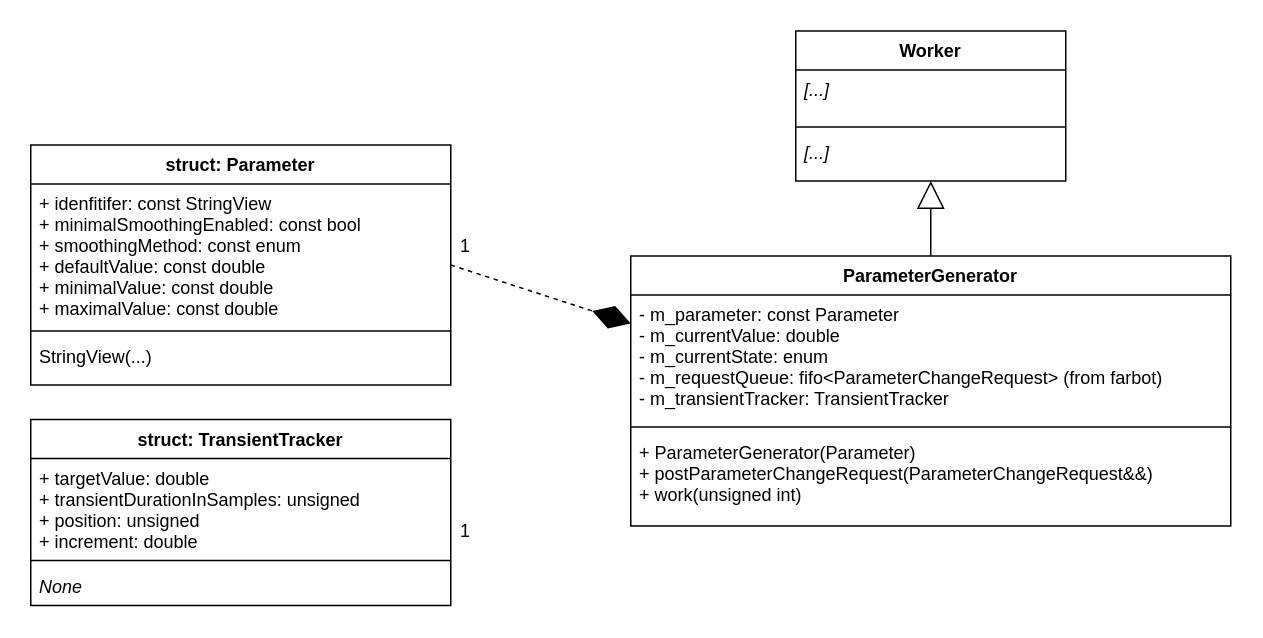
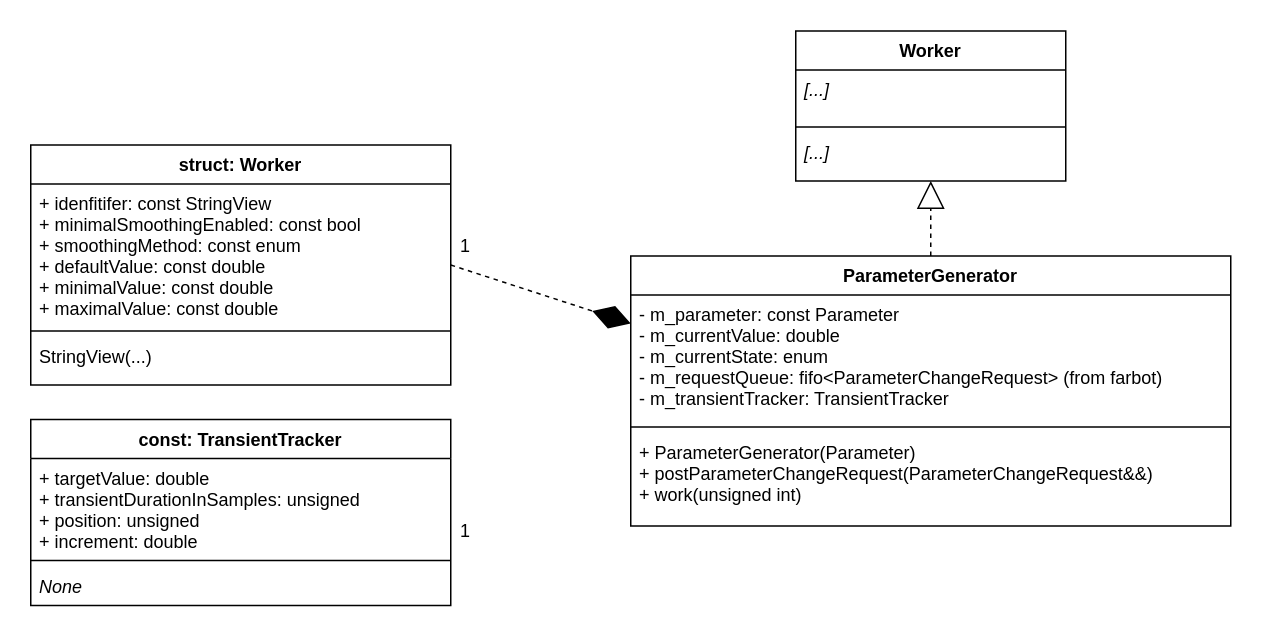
  <mxCell id="0" />
  <mxCell id="1" parent="0" />
- <mxCell id="2" value="" style="endArrow=block;endSize=16;endFill=0;html=1;exitX=0.5;exitY=0;exitDx=0;exitDy=0;entryX=0.5;entryY=1;entryDx=0;entryDy=0;" edge="1" parent="1" source="14" target="18"><mxGeometry width="160" relative="1" as="geometry"><mxPoint x="690" y="150" as="sourcePoint" /><mxPoint x="850" y="150" as="targetPoint" /></mxGeometry></mxCell>
+ <mxCell id="2" value="" style="endArrow=block;endSize=16;endFill=0;html=1;exitX=0.5;exitY=0;exitDx=0;exitDy=0;entryX=0.5;entryY=1;entryDx=0;entryDy=0;dashed=1;" edge="1" parent="1" source="14" target="18"><mxGeometry width="160" relative="1" as="geometry"><mxPoint x="690" y="150" as="sourcePoint" /><mxPoint x="850" y="150" as="targetPoint" /></mxGeometry></mxCell>
  <mxCell id="3" value="" style="endArrow=diamondThin;endFill=1;endSize=24;html=1;entryX=0;entryY=0.25;entryDx=0;entryDy=0;exitX=1;exitY=0.5;exitDx=0;exitDy=0;dashed=1;" edge="1" parent="1" source="6" target="14"><mxGeometry width="160" relative="1" as="geometry"><mxPoint x="380" y="400" as="sourcePoint" /><mxPoint x="540" y="400" as="targetPoint" /></mxGeometry></mxCell>
  <mxCell id="4" value="1" style="text;align=center;fontStyle=0;verticalAlign=middle;spacingLeft=3;spacingRight=3;strokeColor=none;rotatable=0;points=[[0,0.5],[1,0.5]];portConstraint=eastwest;" vertex="1" parent="1"><mxGeometry x="300" y="150" width="20" height="26" as="geometry" /></mxCell>
  <mxCell id="5" value="1" style="text;align=center;fontStyle=0;verticalAlign=middle;spacingLeft=3;spacingRight=3;strokeColor=none;rotatable=0;points=[[0,0.5],[1,0.5]];portConstraint=eastwest;" vertex="1" parent="1"><mxGeometry x="300" y="340" width="20" height="26" as="geometry" /></mxCell>
- <mxCell id="6" value="struct: Parameter" style="swimlane;fontStyle=1;align=center;verticalAlign=top;childLayout=stackLayout;horizontal=1;startSize=26;horizontalStack=0;resizeParent=1;resizeParentMax=0;resizeLast=0;collapsible=1;marginBottom=0;" vertex="1" parent="1"><mxGeometry x="20" y="96" width="280" height="160" as="geometry" /></mxCell>
+ <mxCell id="6" value="struct: Worker" style="swimlane;fontStyle=1;align=center;verticalAlign=top;childLayout=stackLayout;horizontal=1;startSize=26;horizontalStack=0;resizeParent=1;resizeParentMax=0;resizeLast=0;collapsible=1;marginBottom=0;" vertex="1" parent="1"><mxGeometry x="20" y="96" width="280" height="160" as="geometry" /></mxCell>
  <mxCell id="7" value="+ idenfitifer: const StringView&#10;+ minimalSmoothingEnabled: const bool&#10;+ smoothingMethod: const enum&#10;+ defaultValue: const double&#10;+ minimalValue: const double&#10;+ maximalValue: const double&#10;&#10;" style="text;strokeColor=none;fillColor=none;align=left;verticalAlign=top;spacingLeft=4;spacingRight=4;overflow=hidden;rotatable=0;points=[[0,0.5],[1,0.5]];portConstraint=eastwest;fontStyle=0" vertex="1" parent="6"><mxGeometry y="26" width="280" height="94" as="geometry" /></mxCell>
  <mxCell id="8" value="" style="line;strokeWidth=1;fillColor=none;align=left;verticalAlign=middle;spacingTop=-1;spacingLeft=3;spacingRight=3;rotatable=0;labelPosition=right;points=[];portConstraint=eastwest;" vertex="1" parent="6"><mxGeometry y="120" width="280" height="8" as="geometry" /></mxCell>
  <mxCell id="9" value="StringView(...)" style="text;strokeColor=none;fillColor=none;align=left;verticalAlign=top;spacingLeft=4;spacingRight=4;overflow=hidden;rotatable=0;points=[[0,0.5],[1,0.5]];portConstraint=eastwest;fontStyle=0" vertex="1" parent="6"><mxGeometry y="128" width="280" height="32" as="geometry" /></mxCell>
- <mxCell id="10" value="struct: TransientTracker" style="swimlane;fontStyle=1;align=center;verticalAlign=top;childLayout=stackLayout;horizontal=1;startSize=26;horizontalStack=0;resizeParent=1;resizeParentMax=0;resizeLast=0;collapsible=1;marginBottom=0;" vertex="1" parent="1"><mxGeometry x="20" y="279" width="280" height="124" as="geometry" /></mxCell>
+ <mxCell id="10" value="const: TransientTracker" style="swimlane;fontStyle=1;align=center;verticalAlign=top;childLayout=stackLayout;horizontal=1;startSize=26;horizontalStack=0;resizeParent=1;resizeParentMax=0;resizeLast=0;collapsible=1;marginBottom=0;" vertex="1" parent="1"><mxGeometry x="20" y="279" width="280" height="124" as="geometry" /></mxCell>
  <mxCell id="11" value="+ targetValue: double&#10;+ transientDurationInSamples: unsigned&#10;+ position: unsigned&#10;+ increment: double" style="text;strokeColor=none;fillColor=none;align=left;verticalAlign=top;spacingLeft=4;spacingRight=4;overflow=hidden;rotatable=0;points=[[0,0.5],[1,0.5]];portConstraint=eastwest;fontStyle=0" vertex="1" parent="10"><mxGeometry y="26" width="280" height="64" as="geometry" /></mxCell>
  <mxCell id="12" value="" style="line;strokeWidth=1;fillColor=none;align=left;verticalAlign=middle;spacingTop=-1;spacingLeft=3;spacingRight=3;rotatable=0;labelPosition=right;points=[];portConstraint=eastwest;" vertex="1" parent="10"><mxGeometry y="90" width="280" height="8" as="geometry" /></mxCell>
  <mxCell id="13" value="None" style="text;strokeColor=none;fillColor=none;align=left;verticalAlign=top;spacingLeft=4;spacingRight=4;overflow=hidden;rotatable=0;points=[[0,0.5],[1,0.5]];portConstraint=eastwest;fontStyle=2" vertex="1" parent="10"><mxGeometry y="98" width="280" height="26" as="geometry" /></mxCell>
  <mxCell id="14" value="ParameterGenerator" style="swimlane;fontStyle=1;align=center;verticalAlign=top;childLayout=stackLayout;horizontal=1;startSize=26;horizontalStack=0;resizeParent=1;resizeParentMax=0;resizeLast=0;collapsible=1;marginBottom=0;" vertex="1" parent="1"><mxGeometry x="420" y="170" width="400" height="180" as="geometry" /></mxCell>
  <mxCell id="15" value="- m_parameter: const Parameter&#10;- m_currentValue: double&#10;- m_currentState: enum&#10;- m_requestQueue: fifo&lt;ParameterChangeRequest&gt; (from farbot)&#10;- m_transientTracker: TransientTracker&#10;" style="text;strokeColor=none;fillColor=none;align=left;verticalAlign=top;spacingLeft=4;spacingRight=4;overflow=hidden;rotatable=0;points=[[0,0.5],[1,0.5]];portConstraint=eastwest;fontStyle=0" vertex="1" parent="14"><mxGeometry y="26" width="400" height="84" as="geometry" /></mxCell>
  <mxCell id="16" value="" style="line;strokeWidth=1;fillColor=none;align=left;verticalAlign=middle;spacingTop=-1;spacingLeft=3;spacingRight=3;rotatable=0;labelPosition=right;points=[];portConstraint=eastwest;" vertex="1" parent="14"><mxGeometry y="110" width="400" height="8" as="geometry" /></mxCell>
  <mxCell id="17" value="+ ParameterGenerator(Parameter)&#10;+ postParameterChangeRequest(ParameterChangeRequest&amp;&amp;)&#10;+ work(unsigned int)&#10;&#10;" style="text;strokeColor=none;fillColor=none;align=left;verticalAlign=top;spacingLeft=4;spacingRight=4;overflow=hidden;rotatable=0;points=[[0,0.5],[1,0.5]];portConstraint=eastwest;fontStyle=0" vertex="1" parent="14"><mxGeometry y="118" width="400" height="62" as="geometry" /></mxCell>
  <mxCell id="18" value="Worker" style="swimlane;fontStyle=1;align=center;verticalAlign=top;childLayout=stackLayout;horizontal=1;startSize=26;horizontalStack=0;resizeParent=1;resizeParentMax=0;resizeLast=0;collapsible=1;marginBottom=0;" vertex="1" parent="1"><mxGeometry x="530" y="20" width="180" height="100" as="geometry" /></mxCell>
  <mxCell id="19" value="[...]" style="text;strokeColor=none;fillColor=none;align=left;verticalAlign=top;spacingLeft=4;spacingRight=4;overflow=hidden;rotatable=0;points=[[0,0.5],[1,0.5]];portConstraint=eastwest;fontStyle=2" vertex="1" parent="18"><mxGeometry y="26" width="180" height="34" as="geometry" /></mxCell>
  <mxCell id="20" value="" style="line;strokeWidth=1;fillColor=none;align=left;verticalAlign=middle;spacingTop=-1;spacingLeft=3;spacingRight=3;rotatable=0;labelPosition=right;points=[];portConstraint=eastwest;" vertex="1" parent="18"><mxGeometry y="60" width="180" height="8" as="geometry" /></mxCell>
  <mxCell id="21" value="[...]" style="text;strokeColor=none;fillColor=none;align=left;verticalAlign=top;spacingLeft=4;spacingRight=4;overflow=hidden;rotatable=0;points=[[0,0.5],[1,0.5]];portConstraint=eastwest;fontStyle=2" vertex="1" parent="18"><mxGeometry y="68" width="180" height="32" as="geometry" /></mxCell>
